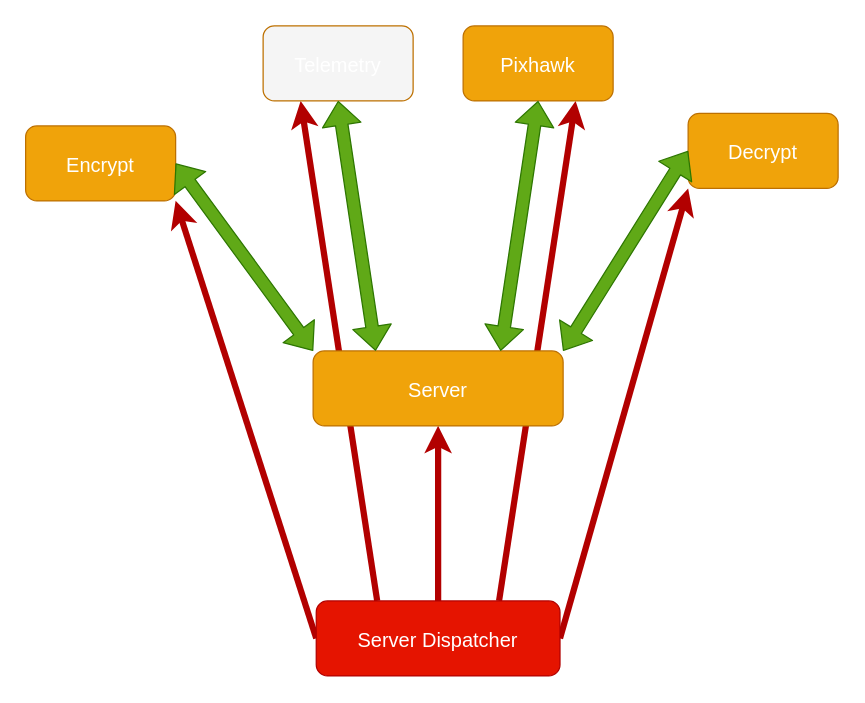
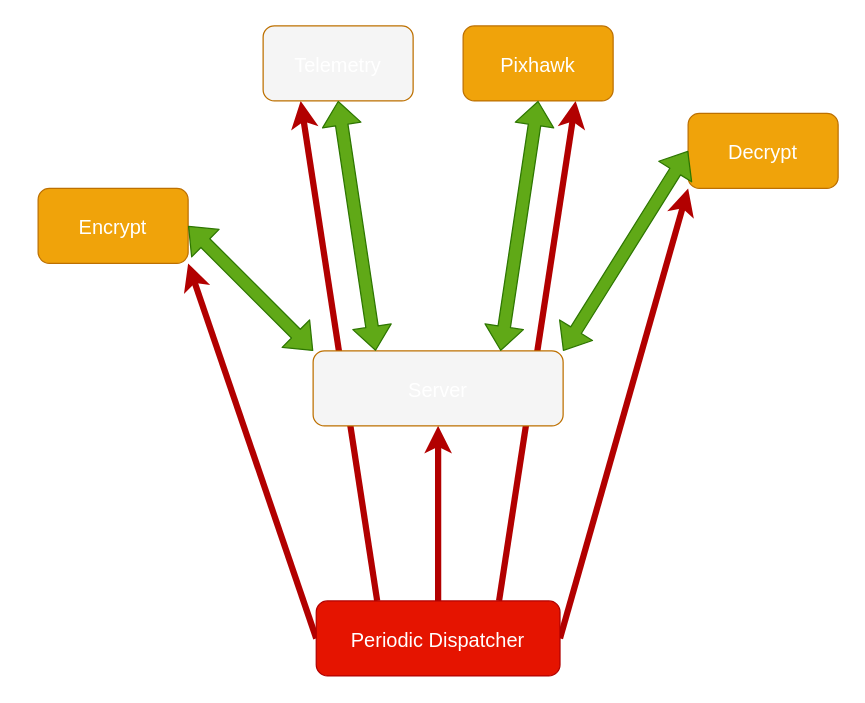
  <mxCell id="0" />
  <mxCell id="1" parent="0" />
  <mxCell id="2" value="" style="edgeStyle=none;exitX=0;exitY=0.5;exitDx=0;exitDy=0;entryX=1;entryY=1;entryDx=0;entryDy=0;strokeWidth=5;fontSize=16;fontColor=#000000;fillColor=#e51400;strokeColor=#B20000;" parent="1" source="7" target="9" edge="1"><mxGeometry relative="1" as="geometry" /></mxCell>
  <mxCell id="3" value="" style="edgeStyle=none;exitX=1;exitY=0.5;exitDx=0;exitDy=0;entryX=0;entryY=1;entryDx=0;entryDy=0;strokeWidth=5;fontSize=16;fontColor=#000000;fillColor=#e51400;strokeColor=#B20000;" parent="1" source="7" target="10" edge="1"><mxGeometry relative="1" as="geometry" /></mxCell>
  <mxCell id="4" style="edgeStyle=none;html=0;exitX=0.5;exitY=0;exitDx=0;exitDy=0;entryX=0.5;entryY=1;entryDx=0;entryDy=0;strokeWidth=5;fontColor=#FFFFFF;fillColor=#e51400;strokeColor=#B20000;" edge="1" parent="1" source="7" target="8"><mxGeometry relative="1" as="geometry" /></mxCell>
  <mxCell id="5" style="edgeStyle=none;html=0;exitX=0.25;exitY=0;exitDx=0;exitDy=0;entryX=0.25;entryY=1;entryDx=0;entryDy=0;strokeWidth=5;fontColor=#FFFFFF;fillColor=#e51400;strokeColor=#B20000;" edge="1" parent="1" source="7" target="13"><mxGeometry relative="1" as="geometry" /></mxCell>
  <mxCell id="6" style="edgeStyle=none;html=0;exitX=0.75;exitY=0;exitDx=0;exitDy=0;entryX=0.75;entryY=1;entryDx=0;entryDy=0;strokeWidth=5;fontColor=#FFFFFF;fillColor=#e51400;strokeColor=#B20000;" edge="1" parent="1" source="7" target="14"><mxGeometry relative="1" as="geometry" /></mxCell>
- <mxCell id="7" value="Server Dispatcher" style="rounded=1;fontSize=16;fillColor=#e51400;fontColor=#ffffff;strokeColor=#B20000;" parent="1" vertex="1"><mxGeometry x="252.5" y="480" width="195" height="60" as="geometry" /></mxCell>
- <mxCell id="8" value="Server" style="rounded=1;fontSize=16;fillColor=#f0a30a;fontColor=#FFFFFF;strokeColor=#BD7000;" parent="1" vertex="1"><mxGeometry x="250" y="280" width="200" height="60" as="geometry" /></mxCell>
- <mxCell id="9" value="Encrypt" style="rounded=1;fontSize=16;fillColor=#f0a30a;fontColor=#FFFFFF;strokeColor=#BD7000;" parent="1" vertex="1"><mxGeometry x="20" y="100" width="120" height="60" as="geometry" /></mxCell>
+ <mxCell id="7" value="Periodic Dispatcher" style="rounded=1;fontSize=16;fillColor=#e51400;fontColor=#ffffff;strokeColor=#B20000;" parent="1" vertex="1"><mxGeometry x="252.5" y="480" width="195" height="60" as="geometry" /></mxCell>
+ <mxCell id="8" value="Server" style="rounded=1;fontSize=16;fillColor=#f5f5f5;fontColor=#FFFFFF;strokeColor=#BD7000;" parent="1" vertex="1"><mxGeometry x="250" y="280" width="200" height="60" as="geometry" /></mxCell>
+ <mxCell id="9" value="Encrypt" style="rounded=1;fontSize=16;fillColor=#f0a30a;fontColor=#FFFFFF;strokeColor=#BD7000;" parent="1" vertex="1"><mxGeometry x="30" y="150" width="120" height="60" as="geometry" /></mxCell>
  <mxCell id="10" value="Decrypt" style="rounded=1;fontSize=16;fillColor=#f0a30a;fontColor=#FFFFFF;strokeColor=#BD7000;" parent="1" vertex="1"><mxGeometry x="550" y="90" width="120" height="60" as="geometry" /></mxCell>
  <mxCell id="11" value="" style="shape=flexArrow;endArrow=classic;startArrow=classic;exitX=0;exitY=0;exitDx=0;exitDy=0;entryX=1;entryY=0.5;entryDx=0;entryDy=0;fillColor=#60a917;strokeColor=#2D7600;" edge="1" parent="1" source="8" target="9"><mxGeometry width="100" height="100" relative="1" as="geometry"><mxPoint x="400" y="360" as="sourcePoint" /><mxPoint x="500" y="260" as="targetPoint" /></mxGeometry></mxCell>
  <mxCell id="12" value="" style="shape=flexArrow;endArrow=classic;startArrow=classic;exitX=1;exitY=0;exitDx=0;exitDy=0;entryX=0;entryY=0.5;entryDx=0;entryDy=0;fillColor=#60a917;strokeColor=#2D7600;" edge="1" parent="1" source="8" target="10"><mxGeometry width="100" height="100" relative="1" as="geometry"><mxPoint x="250" y="320" as="sourcePoint" /><mxPoint x="150" y="140" as="targetPoint" /></mxGeometry></mxCell>
  <mxCell id="13" value="Telemetry" style="rounded=1;fontSize=16;fillColor=#f5f5f5;fontColor=#FFFFFF;strokeColor=#BD7000;" vertex="1" parent="1"><mxGeometry x="210" y="20" width="120" height="60" as="geometry" /></mxCell>
  <mxCell id="14" value="Pixhawk" style="rounded=1;fontSize=16;fillColor=#f0a30a;fontColor=#FFFFFF;strokeColor=#BD7000;" vertex="1" parent="1"><mxGeometry x="370" y="20" width="120" height="60" as="geometry" /></mxCell>
  <mxCell id="15" value="" style="shape=flexArrow;endArrow=classic;startArrow=classic;exitX=0.25;exitY=0;exitDx=0;exitDy=0;entryX=0.5;entryY=1;entryDx=0;entryDy=0;fillColor=#60a917;strokeColor=#2D7600;" edge="1" parent="1" source="8" target="13"><mxGeometry width="100" height="100" relative="1" as="geometry"><mxPoint x="260" y="360" as="sourcePoint" /><mxPoint x="150" y="140" as="targetPoint" /></mxGeometry></mxCell>
  <mxCell id="16" value="" style="shape=flexArrow;endArrow=classic;startArrow=classic;exitX=0.75;exitY=0;exitDx=0;exitDy=0;entryX=0.5;entryY=1;entryDx=0;entryDy=0;fillColor=#60a917;strokeColor=#2D7600;" edge="1" parent="1" source="8" target="14"><mxGeometry width="100" height="100" relative="1" as="geometry"><mxPoint x="470" y="310" as="sourcePoint" /><mxPoint x="360" y="90" as="targetPoint" /></mxGeometry></mxCell>
